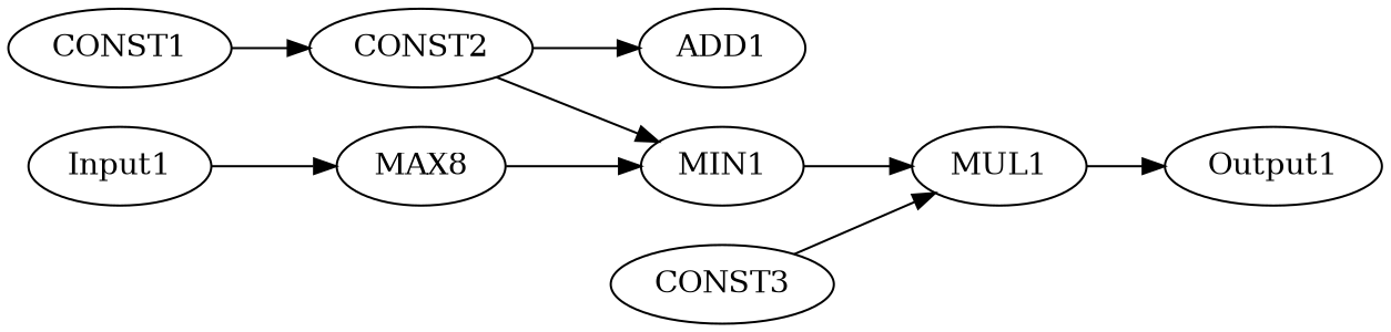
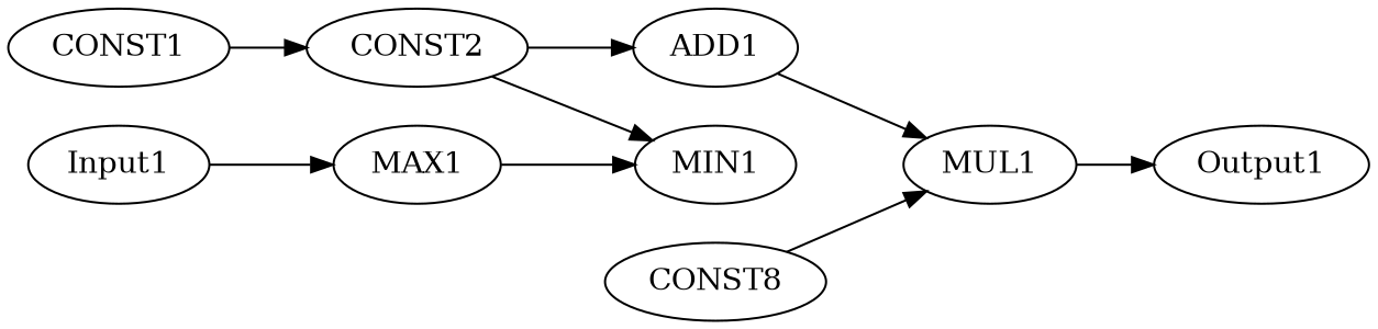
  digraph {
    rankdir=LR
    node [opcode=const]
    edge [operand=0]
    CONST1 [value=49664]
    CONST2 [value=16896]
-   MAX1 [opcode=fmax label=MAX8]
+   MAX1 [opcode=fmax]
    MIN1 [opcode=fmin]
    ADD1 [opcode=fadd]
    MUL1 [opcode=fmul]
-   CONST3 [value=12629]
+   CONST3 [value=12629 label=CONST8]
    Output1 [offset="0, 0" opcode=output pattern="2, 1000" ref_name=B1]
    Input1 [offset="0, 0" opcode=input pattern="2, 1000" ref_name=A1]
    CONST1 -> CONST2 [operand=1]
    CONST2 -> MIN1 [operand=1]
    CONST2 -> ADD1 [operan=1 operand=""]
    MAX1 -> MIN1
-   MIN1 -> MUL1
+   ADD1 -> MUL1
    MUL1 -> Output1
    CONST3 -> MUL1 [operand=1]
    Input1 -> MAX1
  }
